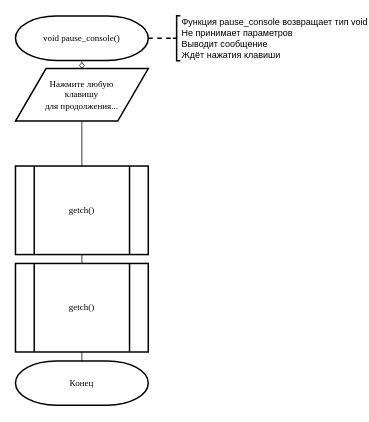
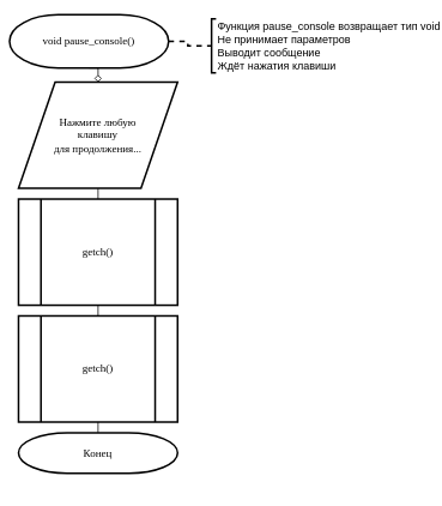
  <mxCell id="0" />
  <mxCell id="1" parent="0" />
  <mxCell id="2" style="edgeStyle=orthogonalEdgeStyle;rounded=0;orthogonalLoop=1;jettySize=auto;html=1;exitX=0.5;exitY=1;exitDx=0;exitDy=0;exitPerimeter=0;entryX=0.5;entryY=0;entryDx=0;entryDy=0;endArrow=diamond;endFill=0;" edge="1" parent="1" source="4" target="6"><mxGeometry relative="1" as="geometry" /></mxCell>
  <mxCell id="3" style="edgeStyle=orthogonalEdgeStyle;rounded=0;orthogonalLoop=1;jettySize=auto;html=1;exitX=1;exitY=0.5;exitDx=0;exitDy=0;exitPerimeter=0;entryX=0;entryY=0.5;entryDx=0;entryDy=0;entryPerimeter=0;endArrow=none;endFill=0;dashed=1;strokeWidth=2;" edge="1" parent="1" source="4" target="12"><mxGeometry relative="1" as="geometry" /></mxCell>
- <mxCell id="4" value="&lt;font face=&quot;Times New Roman&quot;&gt;void pause_console()&lt;/font&gt;" style="strokeWidth=2;html=1;shape=mxgraph.flowchart.terminator;whiteSpace=wrap;" vertex="1" parent="1"><mxGeometry x="20" y="21" width="177.165" height="59.055" as="geometry" /></mxCell>
+ <mxCell id="4" value="&lt;font face=&quot;Times New Roman&quot;&gt;void pause_console()&lt;/font&gt;" style="strokeWidth=2;html=1;shape=mxgraph.flowchart.terminator;whiteSpace=wrap;" vertex="1" parent="1"><mxGeometry x="10" y="16" width="177.165" height="59.055" as="geometry" /></mxCell>
  <mxCell id="5" style="edgeStyle=orthogonalEdgeStyle;rounded=0;orthogonalLoop=1;jettySize=auto;html=1;exitX=0.5;exitY=1;exitDx=0;exitDy=0;entryX=0.5;entryY=0;entryDx=0;entryDy=0;endArrow=none;endFill=0;" edge="1" parent="1" source="6" target="8"><mxGeometry relative="1" as="geometry" /></mxCell>
- <mxCell id="6" value="&lt;font face=&quot;Times New Roman&quot;&gt;Нажмите любую &lt;br&gt;клавишу&lt;br&gt;для продолжения...&lt;/font&gt;" style="shape=parallelogram;html=1;strokeWidth=2;perimeter=parallelogramPerimeter;whiteSpace=wrap;rounded=0;arcSize=12;size=0.23;" vertex="1" parent="1"><mxGeometry x="20" y="91" width="177.165" height="70" as="geometry" /></mxCell>
+ <mxCell id="6" value="&lt;font face=&quot;Times New Roman&quot;&gt;Нажмите любую &lt;br&gt;клавишу&lt;br&gt;для продолжения...&lt;/font&gt;" style="shape=parallelogram;html=1;strokeWidth=2;perimeter=parallelogramPerimeter;whiteSpace=wrap;rounded=0;arcSize=12;size=0.23;" vertex="1" parent="1"><mxGeometry x="20" y="91" width="177.165" height="118.11" as="geometry" /></mxCell>
  <mxCell id="7" style="edgeStyle=orthogonalEdgeStyle;rounded=0;orthogonalLoop=1;jettySize=auto;html=1;exitX=0.5;exitY=1;exitDx=0;exitDy=0;entryX=0.5;entryY=0;entryDx=0;entryDy=0;endArrow=none;endFill=0;" edge="1" parent="1" source="8" target="10"><mxGeometry relative="1" as="geometry" /></mxCell>
  <mxCell id="8" value="&lt;font face=&quot;Times New Roman&quot;&gt;getch()&lt;/font&gt;" style="verticalLabelPosition=middle;verticalAlign=middle;html=1;shape=process;whiteSpace=wrap;rounded=0;size=0.14;arcSize=6;labelPosition=center;align=center;strokeWidth=2;" vertex="1" parent="1"><mxGeometry x="20" y="221" width="177.165" height="118.11" as="geometry" /></mxCell>
  <mxCell id="9" style="edgeStyle=orthogonalEdgeStyle;rounded=0;orthogonalLoop=1;jettySize=auto;html=1;exitX=0.5;exitY=1;exitDx=0;exitDy=0;entryX=0.5;entryY=0;entryDx=0;entryDy=0;entryPerimeter=0;endArrow=none;endFill=0;" edge="1" parent="1" source="10" target="11"><mxGeometry relative="1" as="geometry" /></mxCell>
  <mxCell id="10" value="&lt;font face=&quot;Times New Roman&quot;&gt;getch()&lt;/font&gt;" style="verticalLabelPosition=middle;verticalAlign=middle;html=1;shape=process;whiteSpace=wrap;rounded=0;size=0.14;arcSize=6;labelPosition=center;align=center;strokeWidth=2;" vertex="1" parent="1"><mxGeometry x="20" y="351" width="177.165" height="118.11" as="geometry" /></mxCell>
- <mxCell id="11" value="&lt;font face=&quot;Times New Roman&quot;&gt;Конец&lt;/font&gt;" style="strokeWidth=2;html=1;shape=mxgraph.flowchart.terminator;whiteSpace=wrap;" vertex="1" parent="1"><mxGeometry x="20" y="481" width="177.165" height="59.055" as="geometry" /></mxCell>
+ <mxCell id="11" value="&lt;font face=&quot;Times New Roman&quot;&gt;Конец&lt;/font&gt;" style="strokeWidth=2;html=1;shape=mxgraph.flowchart.terminator;whiteSpace=wrap;" vertex="1" parent="1"><mxGeometry x="20" y="481" width="177.165" height="45" as="geometry" /></mxCell>
  <mxCell id="12" value="Функция pause_console возвращает тип void&lt;br&gt;Не принимает параметров&lt;br&gt;Выводит сообщение&lt;br&gt;Ждёт нажатия клавиши" style="strokeWidth=2;html=1;shape=mxgraph.flowchart.annotation_2;align=left;labelPosition=right;pointerEvents=1;rounded=0;" vertex="1" parent="1"><mxGeometry x="230" y="20.53" width="10" height="60" as="geometry" /></mxCell>
